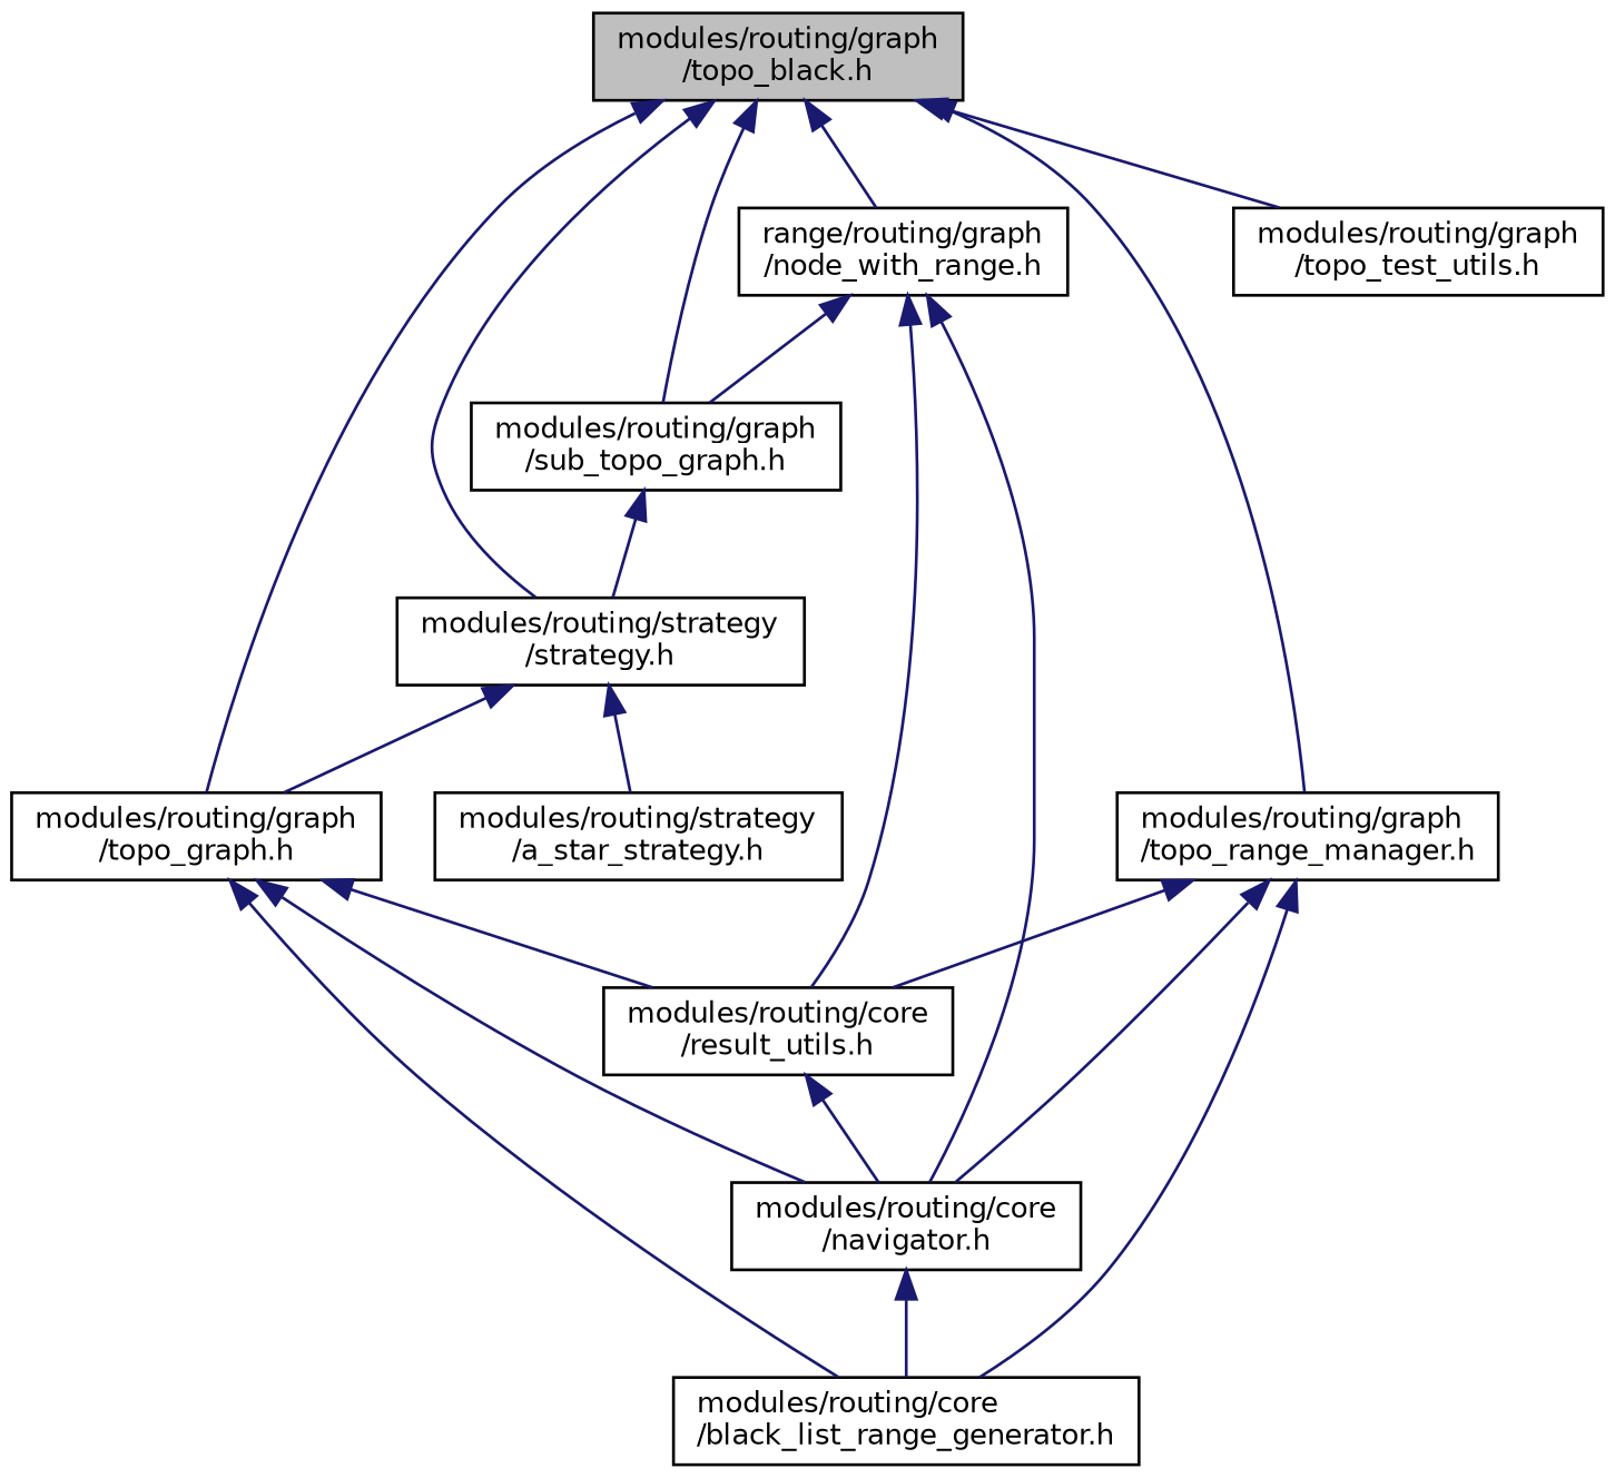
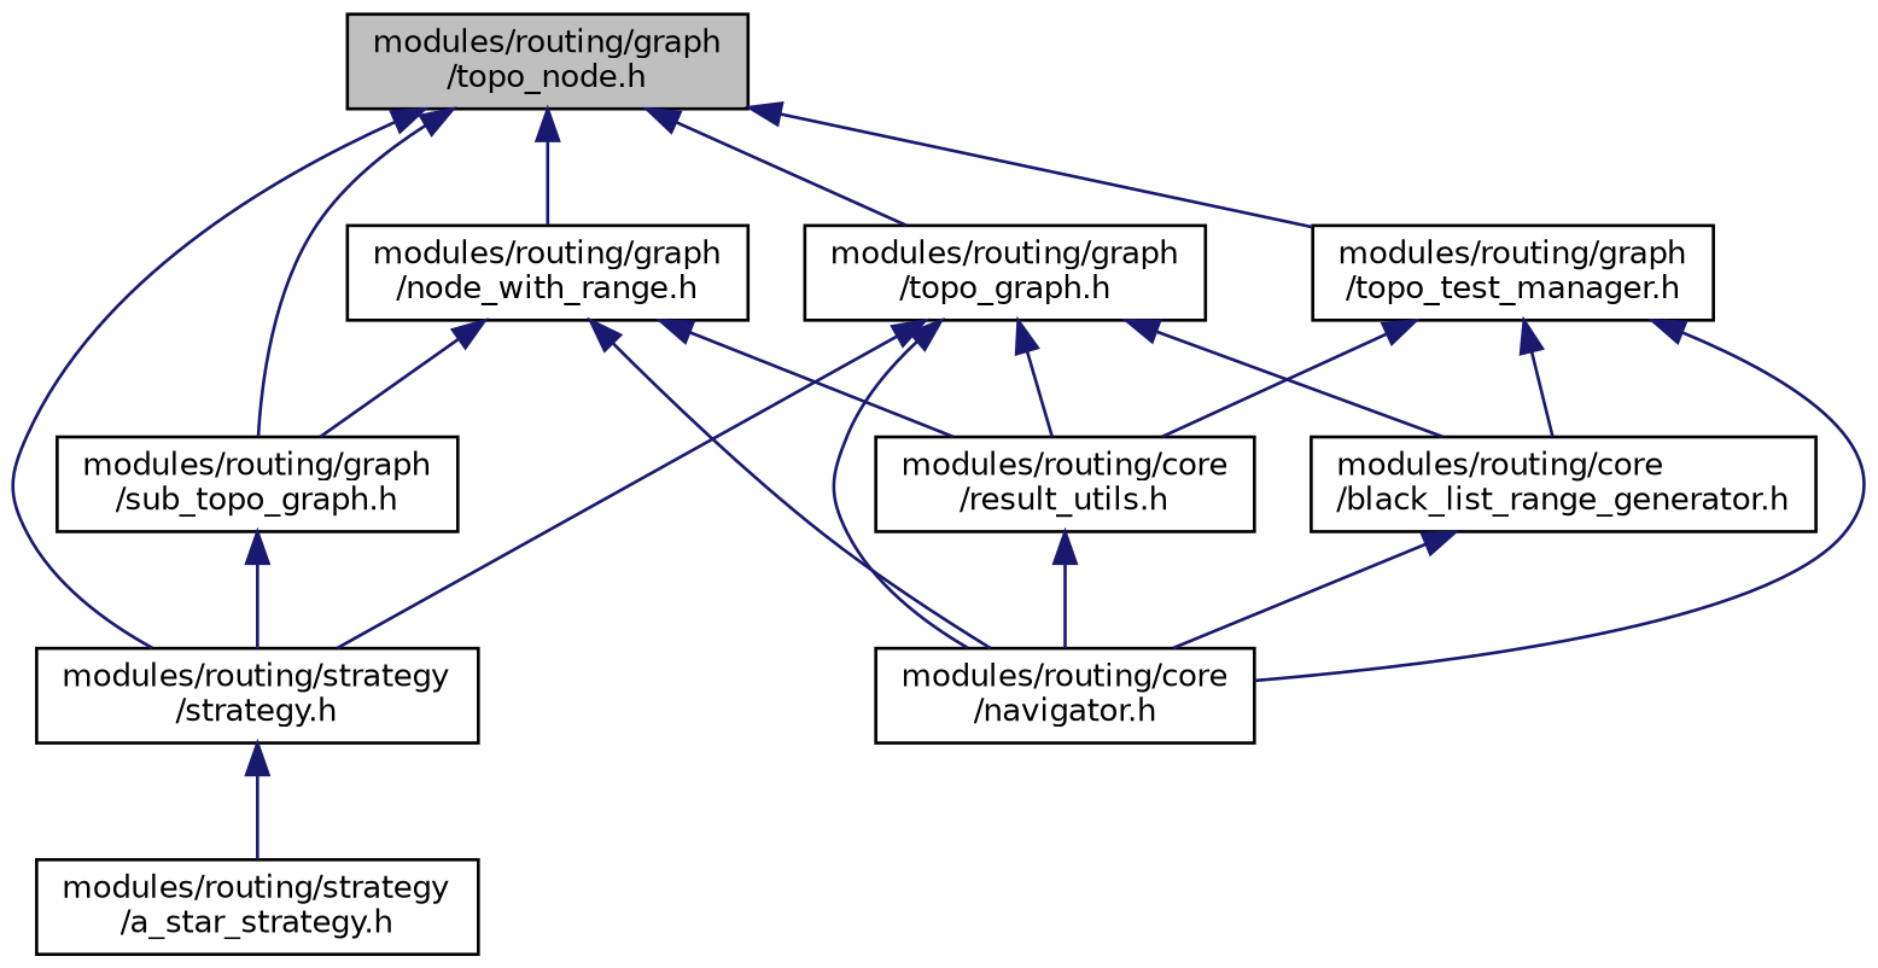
  digraph {
    node [color=black fillcolor=white fontname=Helvetica fontsize=10 shape=record style=filled]
    edge [color=midnightblue dir=back fontname=Helvetica fontsize=10 labelfontname=Helvetica labelfontsize=10 style=solid]
-   n1 [fillcolor=grey75 fontcolor=black height=0.2 label="modules/routing/graph\l/topo_black.h" width=0.4]
+   n1 [fillcolor=grey75 fontcolor=black height=0.2 label="modules/routing/graph\l/topo_node.h" width=0.4]
    n2 [height=0.2 label="modules/routing/graph\l/topo_graph.h" width=0.4]
    n3 [height=0.2 label="modules/routing/strategy\l/strategy.h" width=0.4]
-   n4 [height=0.2 label="modules/routing/graph\l/topo_range_manager.h" width=0.4]
-   n5 [height=0.2 label="range/routing/graph\l/node_with_range.h" width=0.4]
+   n4 [height=0.2 label="modules/routing/graph\l/topo_test_manager.h" width=0.4]
+   n5 [height=0.2 label="modules/routing/graph\l/node_with_range.h" width=0.4]
    n6 [height=0.2 label="modules/routing/graph\l/sub_topo_graph.h" width=0.4]
-   n7 [height=0.2 label="modules/routing/graph\l/topo_test_utils.h" width=0.4]
    n8 [height=0.2 label="modules/routing/core\l/black_list_range_generator.h" width=0.4]
    n9 [height=0.2 label="modules/routing/core\l/navigator.h" width=0.4]
    n10 [height=0.2 label="modules/routing/core\l/result_utils.h" width=0.4]
    n11 [height=0.2 label="modules/routing/strategy\l/a_star_strategy.h" width=0.4]
    n1 -> n2
    n1 -> n3
    n1 -> n4
    n1 -> n5
    n1 -> n6
-   n1 -> n7
-   n3 -> n2
+   n2 -> n3
    n2 -> n8
    n2 -> n9
    n2 -> n10
    n3 -> n11
    n4 -> n8
    n4 -> n9
    n4 -> n10
    n5 -> n6
    n5 -> n9
    n5 -> n10
    n6 -> n3
-   n9 -> n8
+   n8 -> n9
    n10 -> n9
  }
